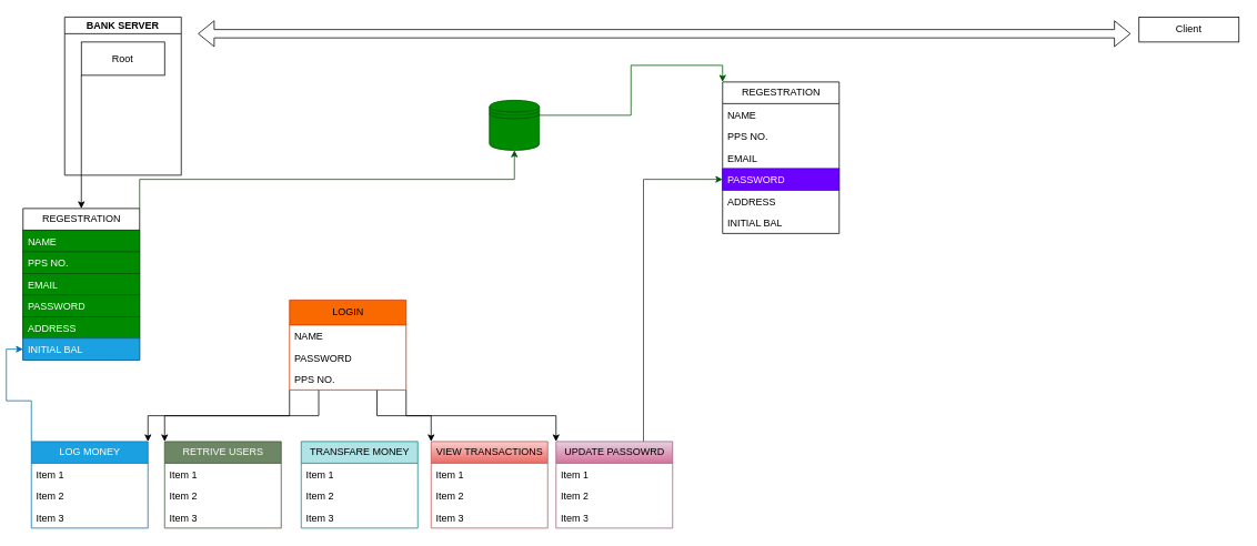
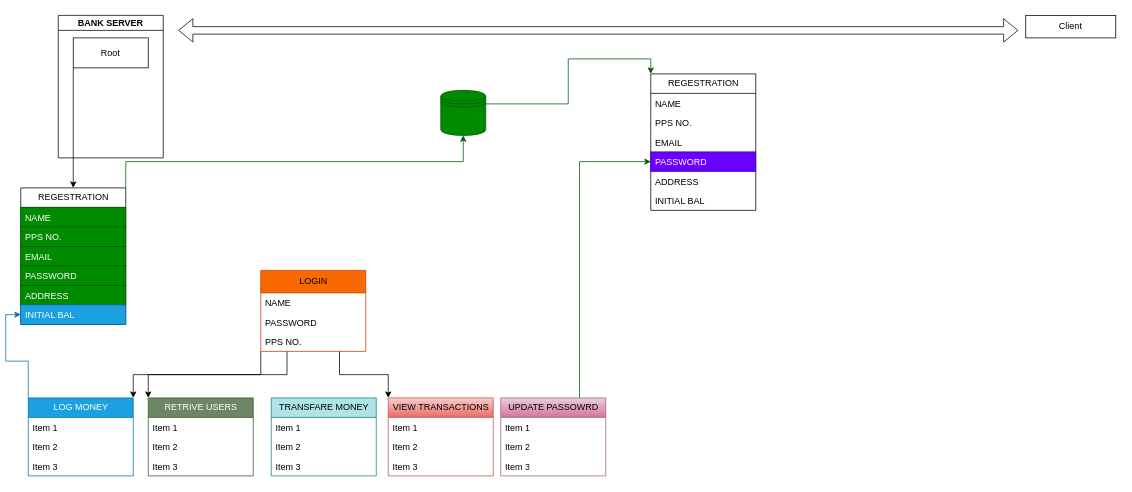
  <mxCell id="0" />
  <mxCell id="1" parent="0" />
  <mxCell id="2" value="&lt;div&gt;Client &lt;br&gt;&lt;/div&gt;" style="rounded=0;whiteSpace=wrap;html=1;" parent="1" vertex="1"><mxGeometry x="1360" y="20" width="120" height="30" as="geometry" /></mxCell>
  <mxCell id="3" value="" style="shape=flexArrow;endArrow=classic;startArrow=classic;html=1;rounded=0;" parent="1" edge="1"><mxGeometry width="100" height="100" relative="1" as="geometry"><mxPoint x="230" y="40" as="sourcePoint" /><mxPoint x="1350" y="40" as="targetPoint" /><Array as="points" /></mxGeometry></mxCell>
  <mxCell id="4" style="edgeStyle=orthogonalEdgeStyle;rounded=0;orthogonalLoop=1;jettySize=auto;html=1;exitX=1;exitY=0;exitDx=0;exitDy=0;entryX=0.5;entryY=1;entryDx=0;entryDy=0;fillColor=#008a00;strokeColor=#005700;" parent="1" source="5" target="46" edge="1"><mxGeometry relative="1" as="geometry" /></mxCell>
  <mxCell id="5" value="&lt;div&gt;REGESTRATION&lt;/div&gt;" style="swimlane;fontStyle=0;childLayout=stackLayout;horizontal=1;startSize=26;fillColor=none;horizontalStack=0;resizeParent=1;resizeParentMax=0;resizeLast=0;collapsible=1;marginBottom=0;html=1;" parent="1" vertex="1"><mxGeometry x="20" y="250" width="140" height="182" as="geometry" /></mxCell>
  <mxCell id="6" value="&lt;div&gt;NAME&lt;/div&gt;&lt;div&gt;&lt;br&gt;&lt;/div&gt;&lt;div&gt;&lt;br&gt;&lt;/div&gt;" style="text;strokeColor=#005700;fillColor=#008a00;align=left;verticalAlign=top;spacingLeft=4;spacingRight=4;overflow=hidden;rotatable=0;points=[[0,0.5],[1,0.5]];portConstraint=eastwest;whiteSpace=wrap;html=1;fontColor=#ffffff;" parent="5" vertex="1"><mxGeometry y="26" width="140" height="26" as="geometry" /></mxCell>
  <mxCell id="7" value="PPS NO." style="text;strokeColor=#005700;fillColor=#008a00;align=left;verticalAlign=top;spacingLeft=4;spacingRight=4;overflow=hidden;rotatable=0;points=[[0,0.5],[1,0.5]];portConstraint=eastwest;whiteSpace=wrap;html=1;fontColor=#ffffff;" parent="5" vertex="1"><mxGeometry y="52" width="140" height="26" as="geometry" /></mxCell>
  <mxCell id="8" value="EMAIL" style="text;strokeColor=#005700;fillColor=#008a00;align=left;verticalAlign=top;spacingLeft=4;spacingRight=4;overflow=hidden;rotatable=0;points=[[0,0.5],[1,0.5]];portConstraint=eastwest;whiteSpace=wrap;html=1;fontColor=#ffffff;" parent="5" vertex="1"><mxGeometry y="78" width="140" height="26" as="geometry" /></mxCell>
  <mxCell id="9" value="PASSWORD" style="text;strokeColor=#005700;fillColor=#008a00;align=left;verticalAlign=top;spacingLeft=4;spacingRight=4;overflow=hidden;rotatable=0;points=[[0,0.5],[1,0.5]];portConstraint=eastwest;whiteSpace=wrap;html=1;fontColor=#ffffff;" parent="5" vertex="1"><mxGeometry y="104" width="140" height="26" as="geometry" /></mxCell>
  <mxCell id="10" value="ADDRESS" style="text;strokeColor=#005700;fillColor=#008a00;align=left;verticalAlign=top;spacingLeft=4;spacingRight=4;overflow=hidden;rotatable=0;points=[[0,0.5],[1,0.5]];portConstraint=eastwest;whiteSpace=wrap;html=1;fontColor=#ffffff;" parent="5" vertex="1"><mxGeometry y="130" width="140" height="26" as="geometry" /></mxCell>
  <mxCell id="11" value="INITIAL BAL" style="text;strokeColor=#006EAF;fillColor=#1ba1e2;align=left;verticalAlign=top;spacingLeft=4;spacingRight=4;overflow=hidden;rotatable=0;points=[[0,0.5],[1,0.5]];portConstraint=eastwest;whiteSpace=wrap;html=1;fontColor=#ffffff;" parent="5" vertex="1"><mxGeometry y="156" width="140" height="26" as="geometry" /></mxCell>
  <mxCell id="12" value="BANK SERVER" style="swimlane;startSize=20;horizontal=1;childLayout=treeLayout;horizontalTree=0;resizable=0;containerType=tree;fontSize=12;" parent="1" vertex="1"><mxGeometry x="70" y="20" width="140" height="190" as="geometry" /></mxCell>
  <mxCell id="13" value="Root" style="whiteSpace=wrap;html=1;" parent="12" vertex="1"><mxGeometry x="20" y="30" width="100" height="40" as="geometry" /></mxCell>
  <mxCell id="14" style="edgeStyle=orthogonalEdgeStyle;rounded=0;orthogonalLoop=1;jettySize=auto;html=1;exitX=0;exitY=1;exitDx=0;exitDy=0;entryX=0.5;entryY=0;entryDx=0;entryDy=0;" parent="1" source="13" target="5" edge="1"><mxGeometry relative="1" as="geometry" /></mxCell>
  <mxCell id="15" style="edgeStyle=orthogonalEdgeStyle;rounded=0;orthogonalLoop=1;jettySize=auto;html=1;exitX=0;exitY=1;exitDx=0;exitDy=0;entryX=1;entryY=0;entryDx=0;entryDy=0;" parent="1" source="19" target="24" edge="1"><mxGeometry relative="1" as="geometry" /></mxCell>
  <mxCell id="16" style="edgeStyle=orthogonalEdgeStyle;rounded=0;orthogonalLoop=1;jettySize=auto;html=1;exitX=0.25;exitY=1;exitDx=0;exitDy=0;entryX=0;entryY=0;entryDx=0;entryDy=0;" parent="1" source="19" target="28" edge="1"><mxGeometry relative="1" as="geometry" /></mxCell>
  <mxCell id="17" style="edgeStyle=orthogonalEdgeStyle;rounded=0;orthogonalLoop=1;jettySize=auto;html=1;exitX=0.75;exitY=1;exitDx=0;exitDy=0;entryX=0;entryY=0;entryDx=0;entryDy=0;" parent="1" source="19" target="36" edge="1"><mxGeometry relative="1" as="geometry" /></mxCell>
- <mxCell id="18" style="edgeStyle=orthogonalEdgeStyle;rounded=0;orthogonalLoop=1;jettySize=auto;html=1;exitX=1;exitY=1;exitDx=0;exitDy=0;entryX=0;entryY=0;entryDx=0;entryDy=0;" parent="1" source="19" target="41" edge="1"><mxGeometry relative="1" as="geometry" /></mxCell>
  <mxCell id="19" value="LOGIN" style="swimlane;fontStyle=0;childLayout=stackLayout;horizontal=1;startSize=30;fillColor=#fa6800;horizontalStack=0;resizeParent=1;resizeParentMax=0;resizeLast=0;collapsible=1;marginBottom=0;html=1;fontColor=#000000;strokeColor=#C73500;" parent="1" vertex="1"><mxGeometry x="340" y="360" width="140" height="108" as="geometry"><mxRectangle x="-660" y="270" width="80" height="30" as="alternateBounds" /></mxGeometry></mxCell>
  <mxCell id="20" value="NAME" style="text;strokeColor=none;fillColor=none;align=left;verticalAlign=top;spacingLeft=4;spacingRight=4;overflow=hidden;rotatable=0;points=[[0,0.5],[1,0.5]];portConstraint=eastwest;whiteSpace=wrap;html=1;" parent="19" vertex="1"><mxGeometry y="30" width="140" height="26" as="geometry" /></mxCell>
  <mxCell id="21" value="PASSWORD" style="text;strokeColor=none;fillColor=none;align=left;verticalAlign=top;spacingLeft=4;spacingRight=4;overflow=hidden;rotatable=0;points=[[0,0.5],[1,0.5]];portConstraint=eastwest;whiteSpace=wrap;html=1;" parent="19" vertex="1"><mxGeometry y="56" width="140" height="26" as="geometry" /></mxCell>
  <mxCell id="22" value="PPS NO." style="text;strokeColor=none;fillColor=none;align=left;verticalAlign=top;spacingLeft=4;spacingRight=4;overflow=hidden;rotatable=0;points=[[0,0.5],[1,0.5]];portConstraint=eastwest;whiteSpace=wrap;html=1;" parent="19" vertex="1"><mxGeometry y="82" width="140" height="26" as="geometry" /></mxCell>
  <mxCell id="23" style="edgeStyle=orthogonalEdgeStyle;rounded=0;orthogonalLoop=1;jettySize=auto;html=1;exitX=0;exitY=0;exitDx=0;exitDy=0;entryX=0;entryY=0.5;entryDx=0;entryDy=0;fillColor=#1ba1e2;strokeColor=#006EAF;" parent="1" source="24" target="11" edge="1"><mxGeometry relative="1" as="geometry" /></mxCell>
  <mxCell id="24" value="&lt;div&gt;LOG MONEY&lt;/div&gt;" style="swimlane;fontStyle=0;childLayout=stackLayout;horizontal=1;startSize=26;fillColor=#1ba1e2;horizontalStack=0;resizeParent=1;resizeParentMax=0;resizeLast=0;collapsible=1;marginBottom=0;html=1;fontColor=#ffffff;strokeColor=#006EAF;" parent="1" vertex="1"><mxGeometry x="30" y="530" width="140" height="104" as="geometry" /></mxCell>
  <mxCell id="25" value="Item 1" style="text;strokeColor=none;fillColor=none;align=left;verticalAlign=top;spacingLeft=4;spacingRight=4;overflow=hidden;rotatable=0;points=[[0,0.5],[1,0.5]];portConstraint=eastwest;whiteSpace=wrap;html=1;" parent="24" vertex="1"><mxGeometry y="26" width="140" height="26" as="geometry" /></mxCell>
  <mxCell id="26" value="Item 2" style="text;strokeColor=none;fillColor=none;align=left;verticalAlign=top;spacingLeft=4;spacingRight=4;overflow=hidden;rotatable=0;points=[[0,0.5],[1,0.5]];portConstraint=eastwest;whiteSpace=wrap;html=1;" parent="24" vertex="1"><mxGeometry y="52" width="140" height="26" as="geometry" /></mxCell>
  <mxCell id="27" value="Item 3" style="text;strokeColor=none;fillColor=none;align=left;verticalAlign=top;spacingLeft=4;spacingRight=4;overflow=hidden;rotatable=0;points=[[0,0.5],[1,0.5]];portConstraint=eastwest;whiteSpace=wrap;html=1;" parent="24" vertex="1"><mxGeometry y="78" width="140" height="26" as="geometry" /></mxCell>
  <mxCell id="28" value="&lt;div&gt;RETRIVE USERS&lt;/div&gt;" style="swimlane;fontStyle=0;childLayout=stackLayout;horizontal=1;startSize=26;fillColor=#6d8764;horizontalStack=0;resizeParent=1;resizeParentMax=0;resizeLast=0;collapsible=1;marginBottom=0;html=1;fontColor=#ffffff;strokeColor=#3A5431;" parent="1" vertex="1"><mxGeometry x="190" y="530" width="140" height="104" as="geometry" /></mxCell>
  <mxCell id="29" value="Item 1" style="text;strokeColor=none;fillColor=none;align=left;verticalAlign=top;spacingLeft=4;spacingRight=4;overflow=hidden;rotatable=0;points=[[0,0.5],[1,0.5]];portConstraint=eastwest;whiteSpace=wrap;html=1;" parent="28" vertex="1"><mxGeometry y="26" width="140" height="26" as="geometry" /></mxCell>
  <mxCell id="30" value="Item 2" style="text;strokeColor=none;fillColor=none;align=left;verticalAlign=top;spacingLeft=4;spacingRight=4;overflow=hidden;rotatable=0;points=[[0,0.5],[1,0.5]];portConstraint=eastwest;whiteSpace=wrap;html=1;" parent="28" vertex="1"><mxGeometry y="52" width="140" height="26" as="geometry" /></mxCell>
  <mxCell id="31" value="Item 3" style="text;strokeColor=none;fillColor=none;align=left;verticalAlign=top;spacingLeft=4;spacingRight=4;overflow=hidden;rotatable=0;points=[[0,0.5],[1,0.5]];portConstraint=eastwest;whiteSpace=wrap;html=1;" parent="28" vertex="1"><mxGeometry y="78" width="140" height="26" as="geometry" /></mxCell>
  <mxCell id="32" value="&lt;div&gt;TRANSFARE MONEY&lt;/div&gt;" style="swimlane;fontStyle=0;childLayout=stackLayout;horizontal=1;startSize=26;fillColor=#b0e3e6;horizontalStack=0;resizeParent=1;resizeParentMax=0;resizeLast=0;collapsible=1;marginBottom=0;html=1;strokeColor=#0e8088;" parent="1" vertex="1"><mxGeometry x="354" y="530" width="140" height="104" as="geometry" /></mxCell>
  <mxCell id="33" value="Item 1" style="text;strokeColor=none;fillColor=none;align=left;verticalAlign=top;spacingLeft=4;spacingRight=4;overflow=hidden;rotatable=0;points=[[0,0.5],[1,0.5]];portConstraint=eastwest;whiteSpace=wrap;html=1;" parent="32" vertex="1"><mxGeometry y="26" width="140" height="26" as="geometry" /></mxCell>
  <mxCell id="34" value="Item 2" style="text;strokeColor=none;fillColor=none;align=left;verticalAlign=top;spacingLeft=4;spacingRight=4;overflow=hidden;rotatable=0;points=[[0,0.5],[1,0.5]];portConstraint=eastwest;whiteSpace=wrap;html=1;" parent="32" vertex="1"><mxGeometry y="52" width="140" height="26" as="geometry" /></mxCell>
  <mxCell id="35" value="Item 3" style="text;strokeColor=none;fillColor=none;align=left;verticalAlign=top;spacingLeft=4;spacingRight=4;overflow=hidden;rotatable=0;points=[[0,0.5],[1,0.5]];portConstraint=eastwest;whiteSpace=wrap;html=1;" parent="32" vertex="1"><mxGeometry y="78" width="140" height="26" as="geometry" /></mxCell>
  <mxCell id="36" value="VIEW TRANSACTIONS" style="swimlane;fontStyle=0;childLayout=stackLayout;horizontal=1;startSize=26;fillColor=#f8cecc;horizontalStack=0;resizeParent=1;resizeParentMax=0;resizeLast=0;collapsible=1;marginBottom=0;html=1;gradientColor=#ea6b66;strokeColor=#b85450;" parent="1" vertex="1"><mxGeometry x="510" y="530" width="140" height="104" as="geometry" /></mxCell>
  <mxCell id="37" value="Item 1" style="text;strokeColor=none;fillColor=none;align=left;verticalAlign=top;spacingLeft=4;spacingRight=4;overflow=hidden;rotatable=0;points=[[0,0.5],[1,0.5]];portConstraint=eastwest;whiteSpace=wrap;html=1;" parent="36" vertex="1"><mxGeometry y="26" width="140" height="26" as="geometry" /></mxCell>
  <mxCell id="38" value="Item 2" style="text;strokeColor=none;fillColor=none;align=left;verticalAlign=top;spacingLeft=4;spacingRight=4;overflow=hidden;rotatable=0;points=[[0,0.5],[1,0.5]];portConstraint=eastwest;whiteSpace=wrap;html=1;" parent="36" vertex="1"><mxGeometry y="52" width="140" height="26" as="geometry" /></mxCell>
  <mxCell id="39" value="Item 3" style="text;strokeColor=none;fillColor=none;align=left;verticalAlign=top;spacingLeft=4;spacingRight=4;overflow=hidden;rotatable=0;points=[[0,0.5],[1,0.5]];portConstraint=eastwest;whiteSpace=wrap;html=1;" parent="36" vertex="1"><mxGeometry y="78" width="140" height="26" as="geometry" /></mxCell>
  <mxCell id="40" style="edgeStyle=orthogonalEdgeStyle;rounded=0;orthogonalLoop=1;jettySize=auto;html=1;exitX=0.75;exitY=0;exitDx=0;exitDy=0;fillColor=#008a00;strokeColor=#005700;" parent="1" source="41" target="51" edge="1"><mxGeometry relative="1" as="geometry" /></mxCell>
  <mxCell id="41" value="UPDATE PASSOWRD" style="swimlane;fontStyle=0;childLayout=stackLayout;horizontal=1;startSize=26;fillColor=#e6d0de;horizontalStack=0;resizeParent=1;resizeParentMax=0;resizeLast=0;collapsible=1;marginBottom=0;html=1;gradientColor=#d5739d;strokeColor=#996185;" parent="1" vertex="1"><mxGeometry x="660" y="530" width="140" height="104" as="geometry" /></mxCell>
  <mxCell id="42" value="Item 1" style="text;strokeColor=none;fillColor=none;align=left;verticalAlign=top;spacingLeft=4;spacingRight=4;overflow=hidden;rotatable=0;points=[[0,0.5],[1,0.5]];portConstraint=eastwest;whiteSpace=wrap;html=1;" parent="41" vertex="1"><mxGeometry y="26" width="140" height="26" as="geometry" /></mxCell>
  <mxCell id="43" value="Item 2" style="text;strokeColor=none;fillColor=none;align=left;verticalAlign=top;spacingLeft=4;spacingRight=4;overflow=hidden;rotatable=0;points=[[0,0.5],[1,0.5]];portConstraint=eastwest;whiteSpace=wrap;html=1;" parent="41" vertex="1"><mxGeometry y="52" width="140" height="26" as="geometry" /></mxCell>
  <mxCell id="44" value="Item 3" style="text;strokeColor=none;fillColor=none;align=left;verticalAlign=top;spacingLeft=4;spacingRight=4;overflow=hidden;rotatable=0;points=[[0,0.5],[1,0.5]];portConstraint=eastwest;whiteSpace=wrap;html=1;" parent="41" vertex="1"><mxGeometry y="78" width="140" height="26" as="geometry" /></mxCell>
  <mxCell id="45" style="edgeStyle=orthogonalEdgeStyle;rounded=0;orthogonalLoop=1;jettySize=auto;html=1;exitX=1;exitY=0.3;exitDx=0;exitDy=0;entryX=0;entryY=0;entryDx=0;entryDy=0;fillColor=#008a00;strokeColor=#005700;" parent="1" source="46" target="47" edge="1"><mxGeometry relative="1" as="geometry" /></mxCell>
  <mxCell id="46" value="" style="shape=datastore;whiteSpace=wrap;html=1;fillColor=#008a00;fontColor=#ffffff;strokeColor=#005700;" parent="1" vertex="1"><mxGeometry x="580" y="120" width="60" height="60" as="geometry" /></mxCell>
  <mxCell id="47" value="&lt;div&gt;REGESTRATION&lt;/div&gt;" style="swimlane;fontStyle=0;childLayout=stackLayout;horizontal=1;startSize=26;fillColor=none;horizontalStack=0;resizeParent=1;resizeParentMax=0;resizeLast=0;collapsible=1;marginBottom=0;html=1;" parent="1" vertex="1"><mxGeometry x="860" y="98" width="140" height="182" as="geometry" /></mxCell>
  <mxCell id="48" value="&lt;div&gt;NAME&lt;/div&gt;&lt;div&gt;&lt;br&gt;&lt;/div&gt;&lt;div&gt;&lt;br&gt;&lt;/div&gt;" style="text;strokeColor=none;fillColor=none;align=left;verticalAlign=top;spacingLeft=4;spacingRight=4;overflow=hidden;rotatable=0;points=[[0,0.5],[1,0.5]];portConstraint=eastwest;whiteSpace=wrap;html=1;" parent="47" vertex="1"><mxGeometry y="26" width="140" height="26" as="geometry" /></mxCell>
  <mxCell id="49" value="PPS NO." style="text;strokeColor=none;fillColor=none;align=left;verticalAlign=top;spacingLeft=4;spacingRight=4;overflow=hidden;rotatable=0;points=[[0,0.5],[1,0.5]];portConstraint=eastwest;whiteSpace=wrap;html=1;" parent="47" vertex="1"><mxGeometry y="52" width="140" height="26" as="geometry" /></mxCell>
  <mxCell id="50" value="EMAIL" style="text;strokeColor=none;fillColor=none;align=left;verticalAlign=top;spacingLeft=4;spacingRight=4;overflow=hidden;rotatable=0;points=[[0,0.5],[1,0.5]];portConstraint=eastwest;whiteSpace=wrap;html=1;" parent="47" vertex="1"><mxGeometry y="78" width="140" height="26" as="geometry" /></mxCell>
  <mxCell id="51" value="PASSWORD" style="text;strokeColor=#3700CC;fillColor=#6a00ff;align=left;verticalAlign=top;spacingLeft=4;spacingRight=4;overflow=hidden;rotatable=0;points=[[0,0.5],[1,0.5]];portConstraint=eastwest;whiteSpace=wrap;html=1;fontColor=#ffffff;" parent="47" vertex="1"><mxGeometry y="104" width="140" height="26" as="geometry" /></mxCell>
  <mxCell id="52" value="ADDRESS" style="text;strokeColor=none;fillColor=none;align=left;verticalAlign=top;spacingLeft=4;spacingRight=4;overflow=hidden;rotatable=0;points=[[0,0.5],[1,0.5]];portConstraint=eastwest;whiteSpace=wrap;html=1;" parent="47" vertex="1"><mxGeometry y="130" width="140" height="26" as="geometry" /></mxCell>
  <mxCell id="53" value="INITIAL BAL" style="text;strokeColor=none;fillColor=none;align=left;verticalAlign=top;spacingLeft=4;spacingRight=4;overflow=hidden;rotatable=0;points=[[0,0.5],[1,0.5]];portConstraint=eastwest;whiteSpace=wrap;html=1;" parent="47" vertex="1"><mxGeometry y="156" width="140" height="26" as="geometry" /></mxCell>
